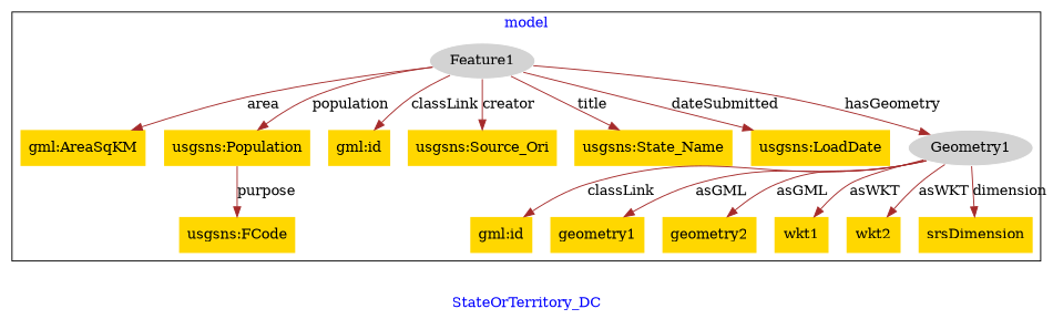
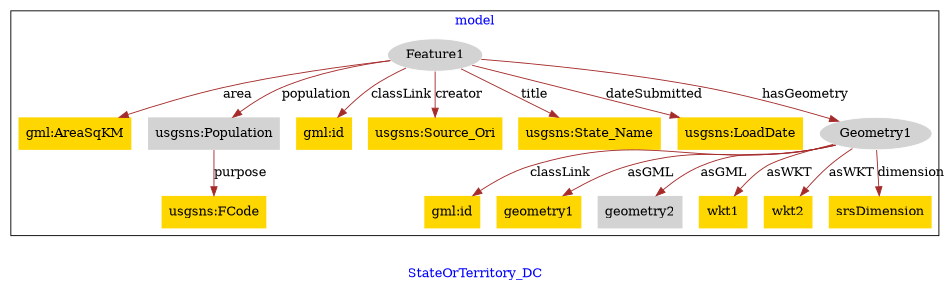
  digraph {
    fontcolor=blue
    label=StateOrTerritory_DC
    remincross=true
    node [fillcolor=gold style=filled shape=plaintext]
    edge [color=brown fontcolor=black]
    n1 [color=white fillcolor=lightgray label=Feature1 shape=""]
    n2 [label="gml:AreaSqKM"]
-   n3 [label="usgsns:Population"]
+   n3 [fillcolor=lightgray label="usgsns:Population"]
    n4 [label="usgsns:FCode"]
    n5 [label="gml:id"]
    n6 [label="usgsns:Source_Ori"]
    n7 [label="usgsns:State_Name"]
    n8 [label="usgsns:LoadDate"]
    n9 [color=white fillcolor=lightgray label=Geometry1 shape=""]
    n10 [label="gml:id"]
    n11 [label=geometry1]
-   n12 [label=geometry2]
+   n12 [fillcolor=lightgray label=geometry2]
    n13 [label=wkt1]
    n14 [label=wkt2]
    n15 [label=srsDimension]
    subgraph cluster_1 {
      label=model
      n1
      n2
      n3
      n4
      n5
      n6
      n7
      n8
      n9
      n10
      n11
      n12
      n13
      n14
      n15
    }
    n1 -> n2 [label=area]
    n1 -> n3 [label=population]
    n1 -> n5 [label=classLink]
    n1 -> n6 [label=creator]
    n1 -> n7 [label=title]
    n1 -> n8 [label=dateSubmitted]
    n1 -> n9 [label=hasGeometry]
    n3 -> n4 [label=purpose]
    n9 -> n10 [label=classLink]
    n9 -> n11 [label=asGML]
    n9 -> n12 [label=asGML]
    n9 -> n13 [label=asWKT]
    n9 -> n14 [label=asWKT]
    n9 -> n15 [label=dimension]
  }
